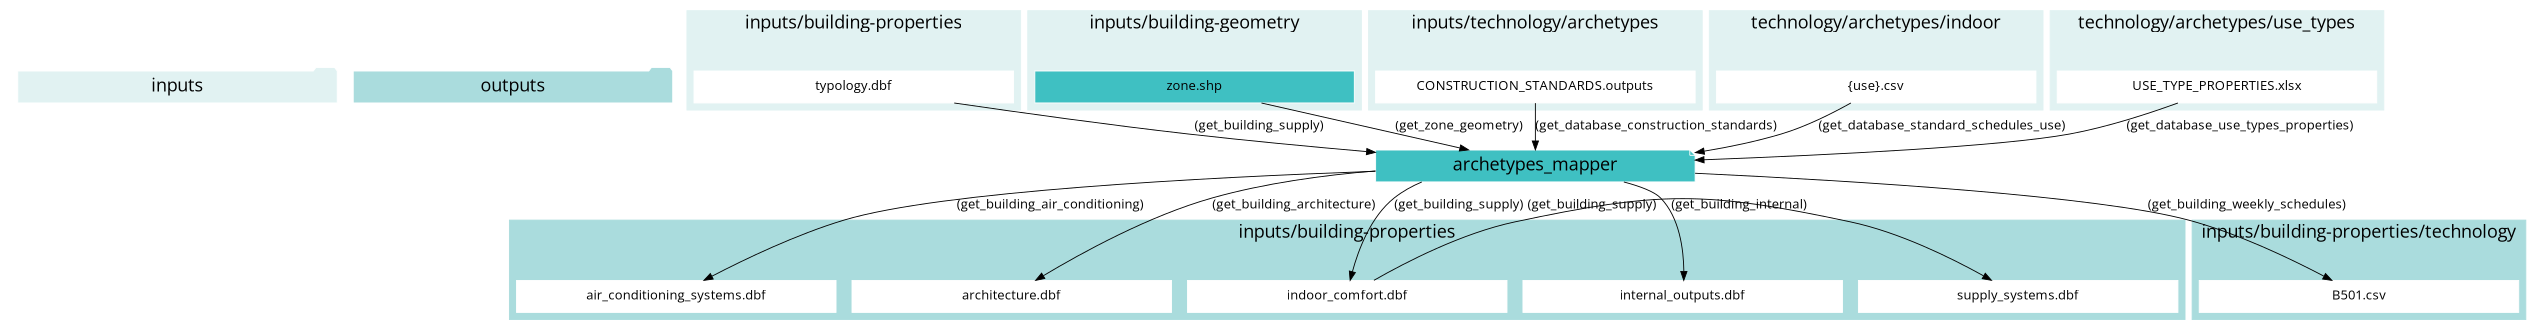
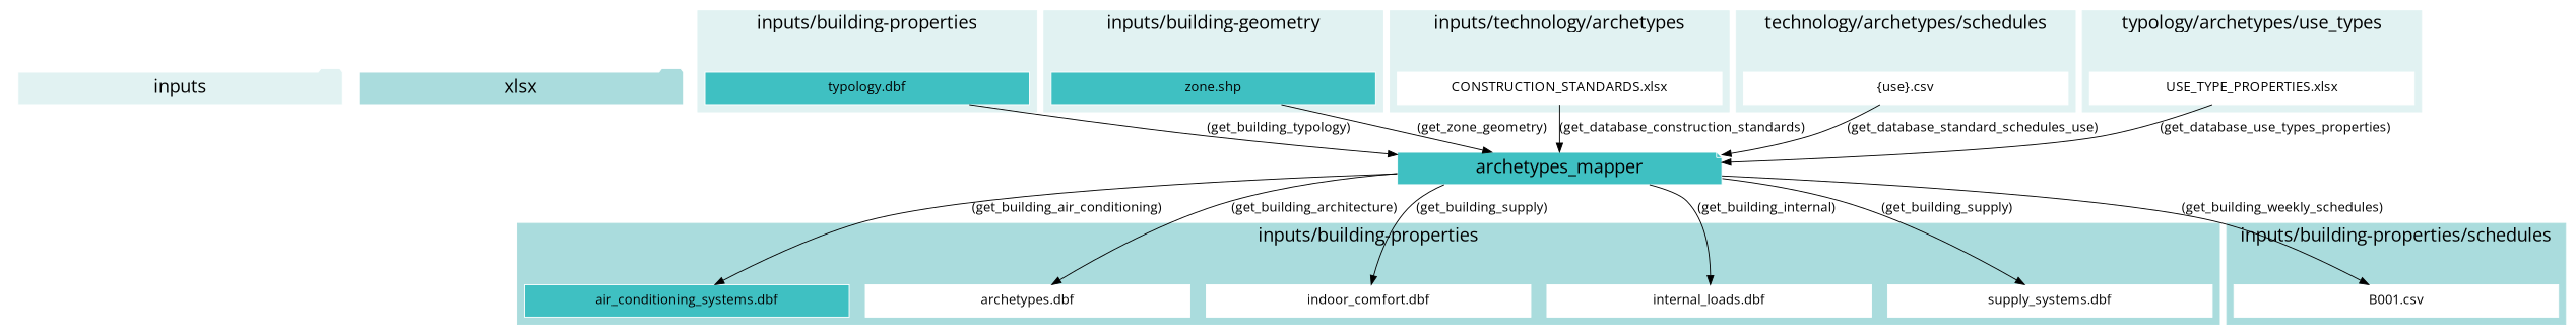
  digraph {
    fontname="Open Sans"
    newrank=true
    rankdir=TB
    node [color=white fixedsize=true fontname="Open Sans" fontsize=15 shape=box style=filled]
    edge [fontname="Open Sans" fontsize=15]
-   outputs [fillcolor="#aadcdd" fontsize=20 shape=folder width=5]
+   outputs [fillcolor="#aadcdd" fontsize=20 shape=folder width=5 label=xlsx]
    inputs [fillcolor="#E1F2F2" fontsize=20 shape=folder width=5]
-   "typology.dbf" [width=5]
+   "typology.dbf" [width=5 fillcolor="#3FC0C2"]
    "zone.shp" [fillcolor="#3FC0C2" width=5]
-   "air_conditioning_systems.dbf" [width=5]
-   "architecture.dbf" [width=5]
+   "air_conditioning_systems.dbf" [width=5 fillcolor="#3FC0C2"]
+   "architecture.dbf" [width=5 label="archetypes.dbf"]
    "indoor_comfort.dbf" [width=5]
-   "internal_loads.dbf" [width=5 label="internal_outputs.dbf"]
+   "internal_loads.dbf" [width=5]
    "supply_systems.dbf" [width=5]
-   "B001.csv" [width=5 label="B501.csv"]
-   "CONSTRUCTION_STANDARDS.xlsx" [width=5 label="CONSTRUCTION_STANDARDS.outputs"]
+   "B001.csv" [width=5]
+   "CONSTRUCTION_STANDARDS.xlsx" [width=5]
    "{use}.csv" [width=5]
    "USE_TYPE_PROPERTIES.xlsx" [width=5]
    archetypes_mapper [fillcolor="#3FC0C2" fontsize=20 shape=note width=5]
    subgraph cluster_1 {
      fontsize=25
      style=invis
      outputs
      inputs
    }
    subgraph cluster_2 {
      color="#E1F2F2"
      fontsize=20
      label="inputs/building-properties"
      rank=same
      style=filled
      "typology.dbf"
    }
    subgraph cluster_3 {
      color="#E1F2F2"
      fontsize=20
      label="inputs/building-geometry"
      rank=same
      style=filled
      "zone.shp"
    }
    subgraph cluster_4 {
      color="#aadcdd"
      fontsize=20
      label="inputs/building-properties"
      rank=same
      style=filled
      "air_conditioning_systems.dbf"
      "architecture.dbf"
      "indoor_comfort.dbf"
      "internal_loads.dbf"
      "supply_systems.dbf"
    }
    subgraph cluster_5 {
      color="#aadcdd"
      fontsize=20
-     label="inputs/building-properties/technology"
+     label="inputs/building-properties/schedules"
      rank=same
      style=filled
      "B001.csv"
    }
    subgraph cluster_6 {
      color="#E1F2F2"
      fontsize=20
      label="inputs/technology/archetypes"
      rank=same
      style=filled
      "CONSTRUCTION_STANDARDS.xlsx"
    }
    subgraph cluster_7 {
      color="#E1F2F2"
      fontsize=20
-     label="technology/archetypes/indoor"
+     label="technology/archetypes/schedules"
      rank=same
      style=filled
      "{use}.csv"
    }
    subgraph cluster_8 {
      color="#E1F2F2"
      fontsize=20
-     label="technology/archetypes/use_types"
+     label="typology/archetypes/use_types"
      rank=same
      style=filled
      "USE_TYPE_PROPERTIES.xlsx"
    }
-   "typology.dbf" -> archetypes_mapper [label="(get_building_supply)"]
+   "typology.dbf" -> archetypes_mapper [label="(get_building_typology)"]
    "zone.shp" -> archetypes_mapper [label="(get_zone_geometry)"]
    "CONSTRUCTION_STANDARDS.xlsx" -> archetypes_mapper [label="(get_database_construction_standards)"]
    "{use}.csv" -> archetypes_mapper [label="(get_database_standard_schedules_use)"]
    "USE_TYPE_PROPERTIES.xlsx" -> archetypes_mapper [label="(get_database_use_types_properties)"]
    archetypes_mapper -> "air_conditioning_systems.dbf" [label="(get_building_air_conditioning)"]
    archetypes_mapper -> "architecture.dbf" [label="(get_building_architecture)"]
    archetypes_mapper -> "indoor_comfort.dbf" [label="(get_building_supply)"]
    archetypes_mapper -> "internal_loads.dbf" [label="(get_building_internal)"]
-   "indoor_comfort.dbf" -> "supply_systems.dbf" [label="(get_building_supply)"]
+   archetypes_mapper -> "supply_systems.dbf" [label="(get_building_supply)"]
    archetypes_mapper -> "B001.csv" [label="(get_building_weekly_schedules)"]
  }
